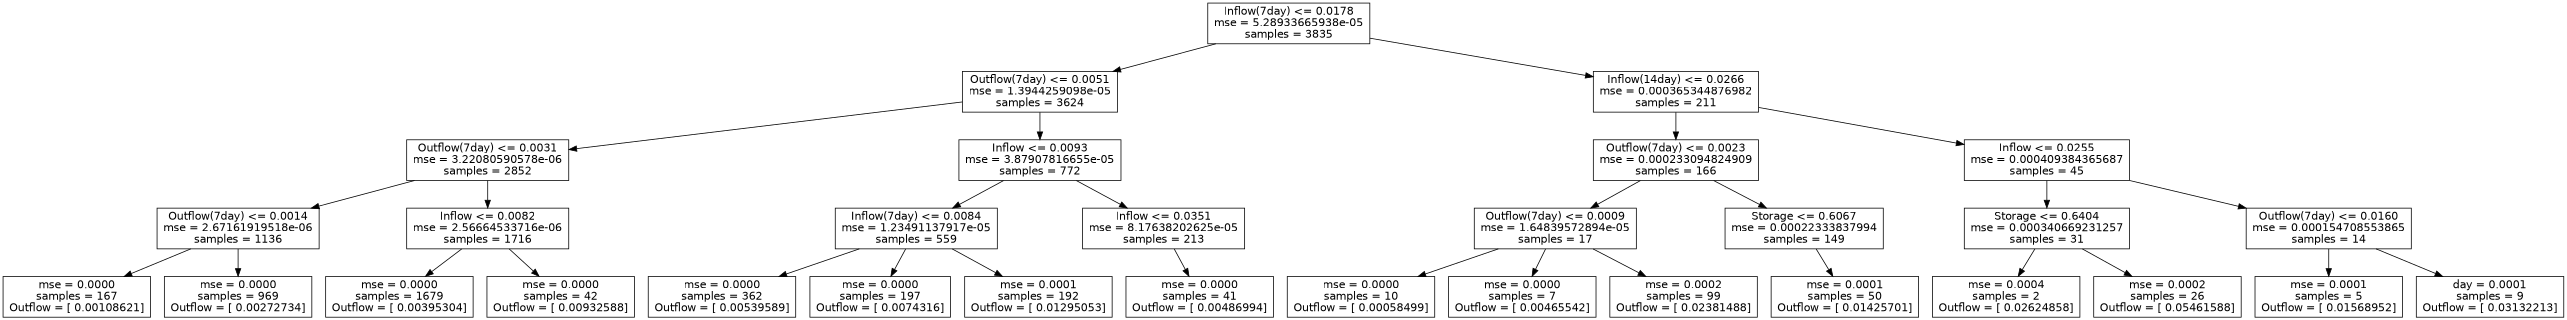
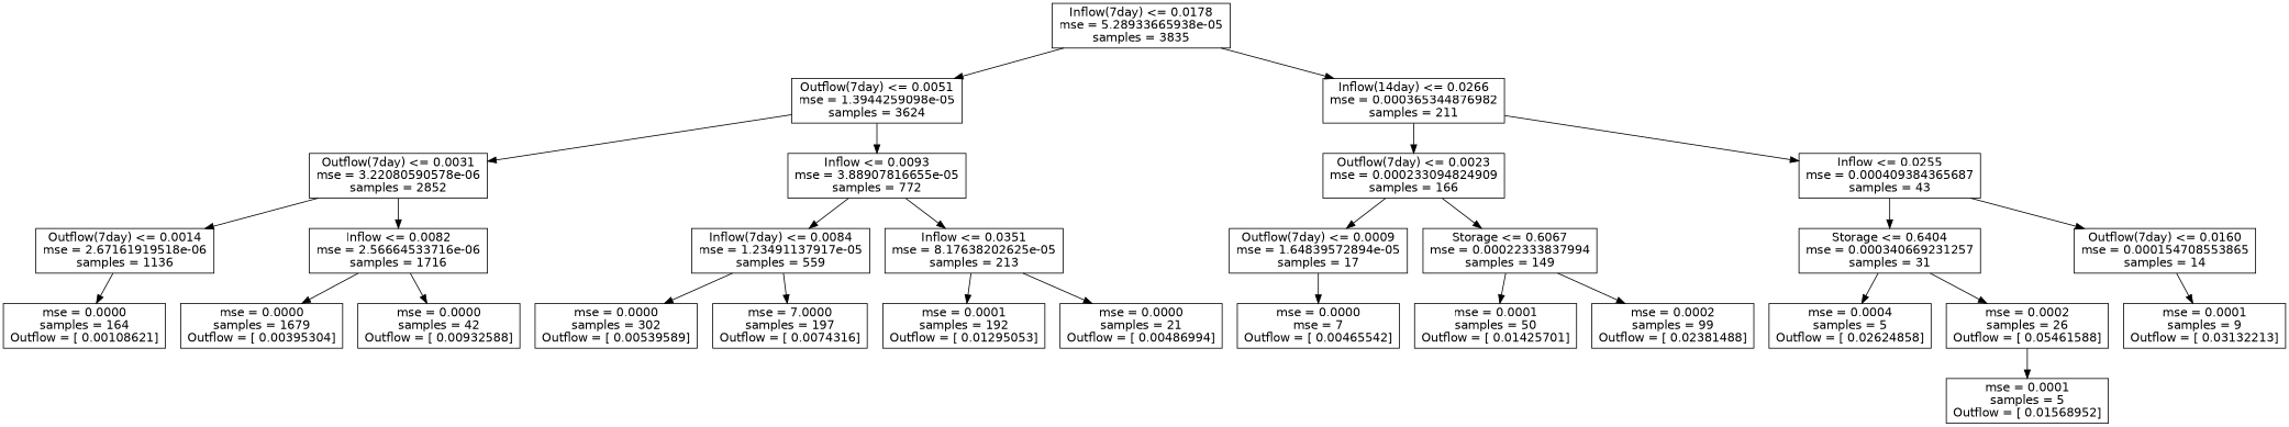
  digraph {
    fontname="DejaVu Sans"
    node [fontname="DejaVu Sans" shape=box]
    edge [fontname="DejaVu Sans"]
    n1 [label="Inflow(7day) <= 0.0178\nmse = 5.28933665938e-05\nsamples = 3835"]
    n2 [label="Outflow(7day) <= 0.0051\nmse = 1.3944259098e-05\nsamples = 3624"]
    n3 [label="Inflow(14day) <= 0.0266\nmse = 0.000365344876982\nsamples = 211"]
    n4 [label="Outflow(7day) <= 0.0031\nmse = 3.22080590578e-06\nsamples = 2852"]
-   n5 [label="Inflow <= 0.0093\nmse = 3.87907816655e-05\nsamples = 772"]
+   n5 [label="Inflow <= 0.0093\nmse = 3.88907816655e-05\nsamples = 772"]
    n6 [label="Outflow(7day) <= 0.0023\nmse = 0.000233094824909\nsamples = 166"]
-   n7 [label="Inflow <= 0.0255\nmse = 0.000409384365687\nsamples = 45"]
+   n7 [label="Inflow <= 0.0255\nmse = 0.000409384365687\nsamples = 43"]
    n8 [label="Outflow(7day) <= 0.0014\nmse = 2.67161919518e-06\nsamples = 1136"]
    n9 [label="Inflow <= 0.0082\nmse = 2.56664533716e-06\nsamples = 1716"]
    n10 [label="Inflow(7day) <= 0.0084\nmse = 1.23491137917e-05\nsamples = 559"]
    n11 [label="Inflow <= 0.0351\nmse = 8.17638202625e-05\nsamples = 213"]
-   n12 [label="mse = 0.0000\nsamples = 167\nOutflow = [ 0.00108621]"]
-   n13 [label="mse = 0.0000\nsamples = 969\nOutflow = [ 0.00272734]"]
+   n12 [label="mse = 0.0000\nsamples = 164\nOutflow = [ 0.00108621]"]
    n14 [label="mse = 0.0000\nsamples = 1679\nOutflow = [ 0.00395304]"]
    n15 [label="mse = 0.0000\nsamples = 42\nOutflow = [ 0.00932588]"]
-   n16 [label="mse = 0.0000\nsamples = 362\nOutflow = [ 0.00539589]"]
-   n17 [label="mse = 0.0000\nsamples = 197\nOutflow = [ 0.0074316]"]
+   n16 [label="mse = 0.0000\nsamples = 302\nOutflow = [ 0.00539589]"]
+   n17 [label="mse = 7.0000\nsamples = 197\nOutflow = [ 0.0074316]"]
    n18 [label="mse = 0.0001\nsamples = 192\nOutflow = [ 0.01295053]"]
-   n19 [label="mse = 0.0000\nsamples = 41\nOutflow = [ 0.00486994]"]
+   n19 [label="mse = 0.0000\nsamples = 21\nOutflow = [ 0.00486994]"]
    n20 [label="Outflow(7day) <= 0.0009\nmse = 1.64839572894e-05\nsamples = 17"]
    n21 [label="Storage <= 0.6067\nmse = 0.00022333837994\nsamples = 149"]
    n22 [label="Storage <= 0.6404\nmse = 0.000340669231257\nsamples = 31"]
    n23 [label="Outflow(7day) <= 0.0160\nmse = 0.000154708553865\nsamples = 14"]
-   n24 [label="mse = 0.0000\nsamples = 10\nOutflow = [ 0.00058499]"]
-   n25 [label="mse = 0.0000\nsamples = 7\nOutflow = [ 0.00465542]"]
+   n25 [label="mse = 0.0000\nmse = 7\nOutflow = [ 0.00465542]"]
    n26 [label="mse = 0.0001\nsamples = 50\nOutflow = [ 0.01425701]"]
    n27 [label="mse = 0.0002\nsamples = 99\nOutflow = [ 0.02381488]"]
-   n28 [label="mse = 0.0004\nsamples = 2\nOutflow = [ 0.02624858]"]
+   n28 [label="mse = 0.0004\nsamples = 5\nOutflow = [ 0.02624858]"]
    n29 [label="mse = 0.0002\nsamples = 26\nOutflow = [ 0.05461588]"]
    n30 [label="mse = 0.0001\nsamples = 5\nOutflow = [ 0.01568952]"]
-   n31 [label="day = 0.0001\nsamples = 9\nOutflow = [ 0.03132213]"]
+   n31 [label="mse = 0.0001\nsamples = 9\nOutflow = [ 0.03132213]"]
    n1 -> n2
    n1 -> n3
    n2 -> n4
    n2 -> n5
    n3 -> n6
    n3 -> n7
    n4 -> n8
    n4 -> n9
    n5 -> n10
    n5 -> n11
    n6 -> n20
    n6 -> n21
    n7 -> n22
    n7 -> n23
    n8 -> n12
-   n8 -> n13
    n9 -> n14
    n9 -> n15
    n10 -> n16
    n10 -> n17
-   n10 -> n18
+   n11 -> n18
    n11 -> n19
-   n20 -> n24
    n20 -> n25
    n21 -> n26
-   n20 -> n27
+   n21 -> n27
    n22 -> n28
    n22 -> n29
-   n23 -> n30
+   n29 -> n30
    n23 -> n31
  }
